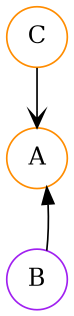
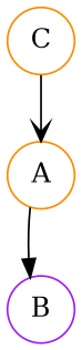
  digraph {
    rank=same
    node [color=darkorange shape=circle]
    n1 [label=A]
    n2 [color=purple label=B]
    n3 [label=C]
-   n2 -> n1 [arrowhead=normal]
+   n1 -> n2 [arrowhead=normal]
    n3 -> n1 [arrowhead=vee]
  }
